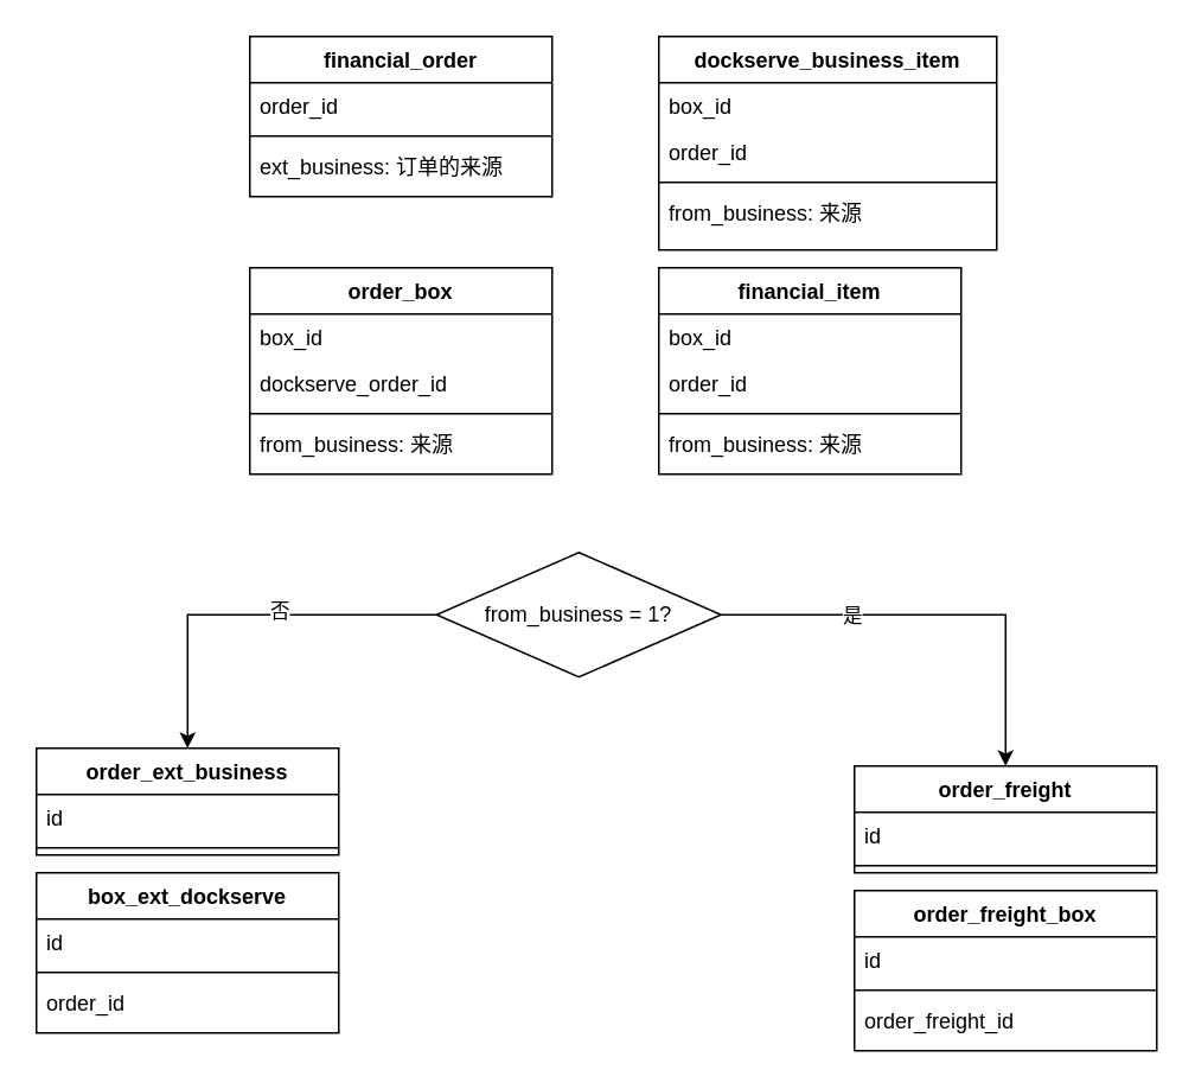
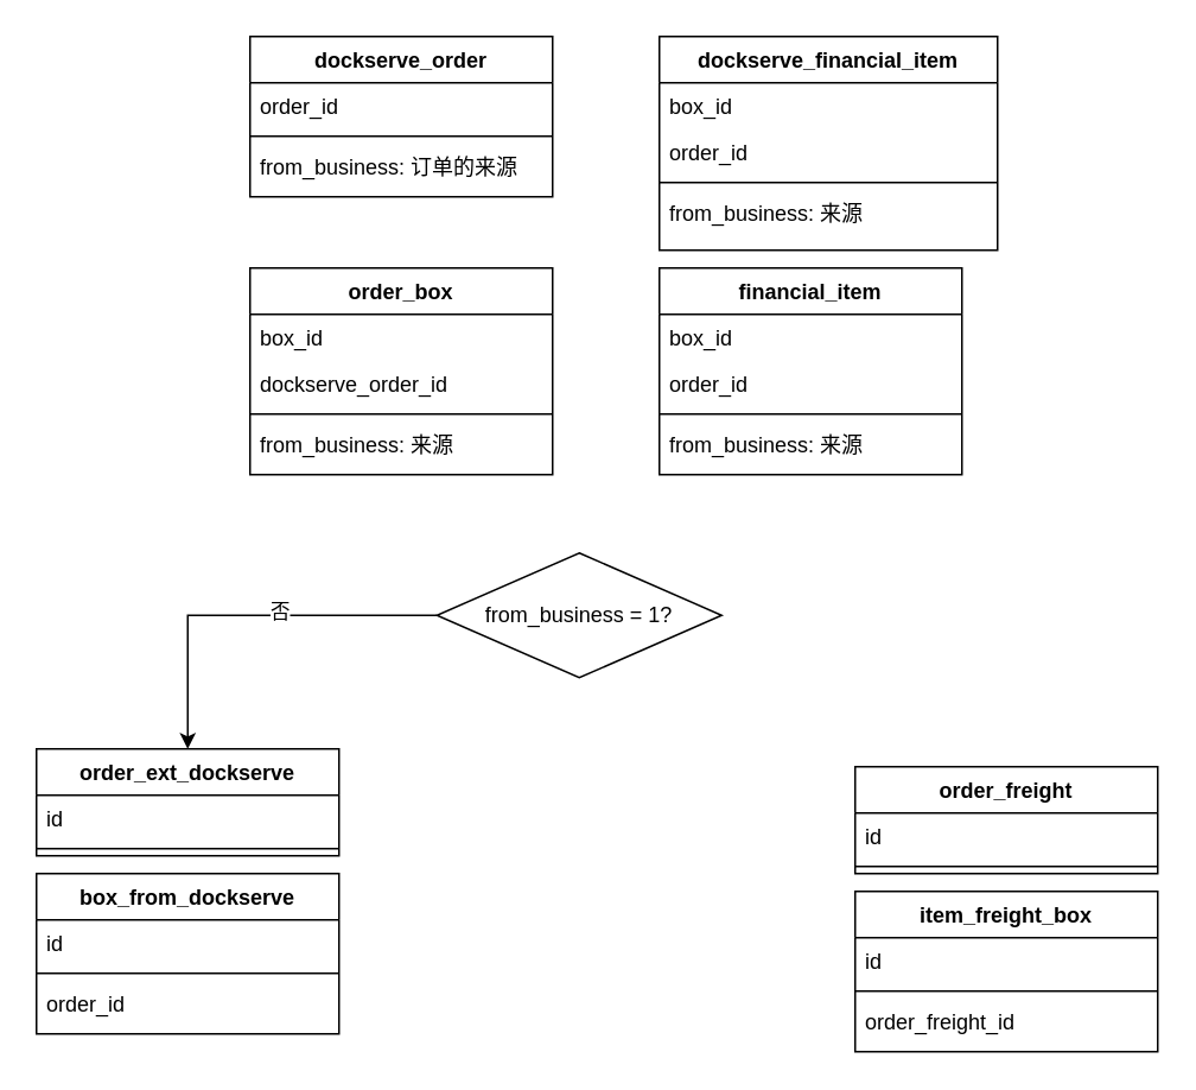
  <mxCell id="0" />
  <mxCell id="1" parent="0" />
  <mxCell id="2" value="order_freight" style="swimlane;fontStyle=1;align=center;verticalAlign=top;childLayout=stackLayout;horizontal=1;startSize=26;horizontalStack=0;resizeParent=1;resizeParentMax=0;resizeLast=0;collapsible=1;marginBottom=0;" vertex="1" parent="1"><mxGeometry x="480" y="430" width="170" height="60" as="geometry" /></mxCell>
  <mxCell id="3" value="id" style="text;strokeColor=none;fillColor=none;align=left;verticalAlign=top;spacingLeft=4;spacingRight=4;overflow=hidden;rotatable=0;points=[[0,0.5],[1,0.5]];portConstraint=eastwest;" vertex="1" parent="2"><mxGeometry y="26" width="170" height="26" as="geometry" /></mxCell>
  <mxCell id="4" value="" style="line;strokeWidth=1;fillColor=none;align=left;verticalAlign=middle;spacingTop=-1;spacingLeft=3;spacingRight=3;rotatable=0;labelPosition=right;points=[];portConstraint=eastwest;" vertex="1" parent="2"><mxGeometry y="52" width="170" height="8" as="geometry" /></mxCell>
- <mxCell id="5" value="order_freight_box" style="swimlane;fontStyle=1;align=center;verticalAlign=top;childLayout=stackLayout;horizontal=1;startSize=26;horizontalStack=0;resizeParent=1;resizeParentMax=0;resizeLast=0;collapsible=1;marginBottom=0;" vertex="1" parent="1"><mxGeometry x="480" y="500" width="170" height="90" as="geometry" /></mxCell>
+ <mxCell id="5" value="item_freight_box" style="swimlane;fontStyle=1;align=center;verticalAlign=top;childLayout=stackLayout;horizontal=1;startSize=26;horizontalStack=0;resizeParent=1;resizeParentMax=0;resizeLast=0;collapsible=1;marginBottom=0;" vertex="1" parent="1"><mxGeometry x="480" y="500" width="170" height="90" as="geometry" /></mxCell>
  <mxCell id="6" value="id" style="text;strokeColor=none;fillColor=none;align=left;verticalAlign=top;spacingLeft=4;spacingRight=4;overflow=hidden;rotatable=0;points=[[0,0.5],[1,0.5]];portConstraint=eastwest;" vertex="1" parent="5"><mxGeometry y="26" width="170" height="26" as="geometry" /></mxCell>
  <mxCell id="7" value="" style="line;strokeWidth=1;fillColor=none;align=left;verticalAlign=middle;spacingTop=-1;spacingLeft=3;spacingRight=3;rotatable=0;labelPosition=right;points=[];portConstraint=eastwest;" vertex="1" parent="5"><mxGeometry y="52" width="170" height="8" as="geometry" /></mxCell>
  <mxCell id="8" value="order_freight_id" style="text;strokeColor=none;fillColor=none;align=left;verticalAlign=top;spacingLeft=4;spacingRight=4;overflow=hidden;rotatable=0;points=[[0,0.5],[1,0.5]];portConstraint=eastwest;" vertex="1" parent="5"><mxGeometry y="60" width="170" height="30" as="geometry" /></mxCell>
- <mxCell id="9" value="order_ext_business" style="swimlane;fontStyle=1;align=center;verticalAlign=top;childLayout=stackLayout;horizontal=1;startSize=26;horizontalStack=0;resizeParent=1;resizeParentMax=0;resizeLast=0;collapsible=1;marginBottom=0;" vertex="1" parent="1"><mxGeometry x="20" y="420" width="170" height="60" as="geometry" /></mxCell>
+ <mxCell id="9" value="order_ext_dockserve" style="swimlane;fontStyle=1;align=center;verticalAlign=top;childLayout=stackLayout;horizontal=1;startSize=26;horizontalStack=0;resizeParent=1;resizeParentMax=0;resizeLast=0;collapsible=1;marginBottom=0;" vertex="1" parent="1"><mxGeometry x="20" y="420" width="170" height="60" as="geometry" /></mxCell>
  <mxCell id="10" value="id" style="text;strokeColor=none;fillColor=none;align=left;verticalAlign=top;spacingLeft=4;spacingRight=4;overflow=hidden;rotatable=0;points=[[0,0.5],[1,0.5]];portConstraint=eastwest;" vertex="1" parent="9"><mxGeometry y="26" width="170" height="26" as="geometry" /></mxCell>
  <mxCell id="11" value="" style="line;strokeWidth=1;fillColor=none;align=left;verticalAlign=middle;spacingTop=-1;spacingLeft=3;spacingRight=3;rotatable=0;labelPosition=right;points=[];portConstraint=eastwest;" vertex="1" parent="9"><mxGeometry y="52" width="170" height="8" as="geometry" /></mxCell>
- <mxCell id="12" value="box_ext_dockserve" style="swimlane;fontStyle=1;align=center;verticalAlign=top;childLayout=stackLayout;horizontal=1;startSize=26;horizontalStack=0;resizeParent=1;resizeParentMax=0;resizeLast=0;collapsible=1;marginBottom=0;" vertex="1" parent="1"><mxGeometry x="20" y="490" width="170" height="90" as="geometry" /></mxCell>
+ <mxCell id="12" value="box_from_dockserve" style="swimlane;fontStyle=1;align=center;verticalAlign=top;childLayout=stackLayout;horizontal=1;startSize=26;horizontalStack=0;resizeParent=1;resizeParentMax=0;resizeLast=0;collapsible=1;marginBottom=0;" vertex="1" parent="1"><mxGeometry x="20" y="490" width="170" height="90" as="geometry" /></mxCell>
  <mxCell id="13" value="id" style="text;strokeColor=none;fillColor=none;align=left;verticalAlign=top;spacingLeft=4;spacingRight=4;overflow=hidden;rotatable=0;points=[[0,0.5],[1,0.5]];portConstraint=eastwest;" vertex="1" parent="12"><mxGeometry y="26" width="170" height="26" as="geometry" /></mxCell>
  <mxCell id="14" value="" style="line;strokeWidth=1;fillColor=none;align=left;verticalAlign=middle;spacingTop=-1;spacingLeft=3;spacingRight=3;rotatable=0;labelPosition=right;points=[];portConstraint=eastwest;" vertex="1" parent="12"><mxGeometry y="52" width="170" height="8" as="geometry" /></mxCell>
  <mxCell id="15" value="order_id" style="text;strokeColor=none;fillColor=none;align=left;verticalAlign=top;spacingLeft=4;spacingRight=4;overflow=hidden;rotatable=0;points=[[0,0.5],[1,0.5]];portConstraint=eastwest;" vertex="1" parent="12"><mxGeometry y="60" width="170" height="30" as="geometry" /></mxCell>
- <mxCell id="16" style="edgeStyle=orthogonalEdgeStyle;rounded=0;orthogonalLoop=1;jettySize=auto;html=1;exitX=1;exitY=0.5;exitDx=0;exitDy=0;entryX=0.5;entryY=0;entryDx=0;entryDy=0;" edge="1" parent="1" source="20" target="2"><mxGeometry relative="1" as="geometry" /></mxCell>
- <mxCell id="17" value="是" style="edgeLabel;html=1;align=center;verticalAlign=middle;resizable=0;points=[];" vertex="1" connectable="0" parent="16"><mxGeometry x="-0.404" relative="1" as="geometry"><mxPoint as="offset" /></mxGeometry></mxCell>
  <mxCell id="18" style="edgeStyle=orthogonalEdgeStyle;rounded=0;orthogonalLoop=1;jettySize=auto;html=1;exitX=0;exitY=0.5;exitDx=0;exitDy=0;" edge="1" parent="1" source="20" target="9"><mxGeometry relative="1" as="geometry" /></mxCell>
  <mxCell id="19" value="否" style="edgeLabel;html=1;align=center;verticalAlign=middle;resizable=0;points=[];" vertex="1" connectable="0" parent="18"><mxGeometry x="-0.174" y="-3" relative="1" as="geometry"><mxPoint as="offset" /></mxGeometry></mxCell>
  <mxCell id="20" value="from_business = 1?" style="rhombus;whiteSpace=wrap;html=1;" vertex="1" parent="1"><mxGeometry x="245" y="310" width="160" height="70" as="geometry" /></mxCell>
  <mxCell id="21" value="" style="group" vertex="1" connectable="0" parent="1"><mxGeometry x="140" y="20" width="420" height="246" as="geometry" /></mxCell>
- <mxCell id="22" value="financial_order" style="swimlane;fontStyle=1;align=center;verticalAlign=top;childLayout=stackLayout;horizontal=1;startSize=26;horizontalStack=0;resizeParent=1;resizeParentMax=0;resizeLast=0;collapsible=1;marginBottom=0;" vertex="1" parent="21"><mxGeometry width="170" height="90" as="geometry" /></mxCell>
+ <mxCell id="22" value="dockserve_order" style="swimlane;fontStyle=1;align=center;verticalAlign=top;childLayout=stackLayout;horizontal=1;startSize=26;horizontalStack=0;resizeParent=1;resizeParentMax=0;resizeLast=0;collapsible=1;marginBottom=0;" vertex="1" parent="21"><mxGeometry width="170" height="90" as="geometry" /></mxCell>
  <mxCell id="23" value="order_id" style="text;strokeColor=none;fillColor=none;align=left;verticalAlign=top;spacingLeft=4;spacingRight=4;overflow=hidden;rotatable=0;points=[[0,0.5],[1,0.5]];portConstraint=eastwest;" vertex="1" parent="22"><mxGeometry y="26" width="170" height="26" as="geometry" /></mxCell>
  <mxCell id="24" value="" style="line;strokeWidth=1;fillColor=none;align=left;verticalAlign=middle;spacingTop=-1;spacingLeft=3;spacingRight=3;rotatable=0;labelPosition=right;points=[];portConstraint=eastwest;" vertex="1" parent="22"><mxGeometry y="52" width="170" height="8" as="geometry" /></mxCell>
- <mxCell id="25" value="ext_business: 订单的来源" style="text;strokeColor=none;fillColor=none;align=left;verticalAlign=top;spacingLeft=4;spacingRight=4;overflow=hidden;rotatable=0;points=[[0,0.5],[1,0.5]];portConstraint=eastwest;" vertex="1" parent="22"><mxGeometry y="60" width="170" height="30" as="geometry" /></mxCell>
+ <mxCell id="25" value="from_business: 订单的来源" style="text;strokeColor=none;fillColor=none;align=left;verticalAlign=top;spacingLeft=4;spacingRight=4;overflow=hidden;rotatable=0;points=[[0,0.5],[1,0.5]];portConstraint=eastwest;" vertex="1" parent="22"><mxGeometry y="60" width="170" height="30" as="geometry" /></mxCell>
  <mxCell id="26" value="order_box" style="swimlane;fontStyle=1;align=center;verticalAlign=top;childLayout=stackLayout;horizontal=1;startSize=26;horizontalStack=0;resizeParent=1;resizeParentMax=0;resizeLast=0;collapsible=1;marginBottom=0;" vertex="1" parent="21"><mxGeometry y="130" width="170" height="116" as="geometry" /></mxCell>
  <mxCell id="27" value="box_id" style="text;strokeColor=none;fillColor=none;align=left;verticalAlign=top;spacingLeft=4;spacingRight=4;overflow=hidden;rotatable=0;points=[[0,0.5],[1,0.5]];portConstraint=eastwest;" vertex="1" parent="26"><mxGeometry y="26" width="170" height="26" as="geometry" /></mxCell>
  <mxCell id="28" value="dockserve_order_id" style="text;strokeColor=none;fillColor=none;align=left;verticalAlign=top;spacingLeft=4;spacingRight=4;overflow=hidden;rotatable=0;points=[[0,0.5],[1,0.5]];portConstraint=eastwest;" vertex="1" parent="26"><mxGeometry y="52" width="170" height="26" as="geometry" /></mxCell>
  <mxCell id="29" value="" style="line;strokeWidth=1;fillColor=none;align=left;verticalAlign=middle;spacingTop=-1;spacingLeft=3;spacingRight=3;rotatable=0;labelPosition=right;points=[];portConstraint=eastwest;" vertex="1" parent="26"><mxGeometry y="78" width="170" height="8" as="geometry" /></mxCell>
  <mxCell id="30" value="from_business: 来源" style="text;strokeColor=none;fillColor=none;align=left;verticalAlign=top;spacingLeft=4;spacingRight=4;overflow=hidden;rotatable=0;points=[[0,0.5],[1,0.5]];portConstraint=eastwest;" vertex="1" parent="26"><mxGeometry y="86" width="170" height="30" as="geometry" /></mxCell>
  <mxCell id="31" value="financial_item" style="swimlane;fontStyle=1;align=center;verticalAlign=top;childLayout=stackLayout;horizontal=1;startSize=26;horizontalStack=0;resizeParent=1;resizeParentMax=0;resizeLast=0;collapsible=1;marginBottom=0;" vertex="1" parent="21"><mxGeometry x="230" y="130" width="170" height="116" as="geometry" /></mxCell>
  <mxCell id="32" value="box_id" style="text;strokeColor=none;fillColor=none;align=left;verticalAlign=top;spacingLeft=4;spacingRight=4;overflow=hidden;rotatable=0;points=[[0,0.5],[1,0.5]];portConstraint=eastwest;" vertex="1" parent="31"><mxGeometry y="26" width="170" height="26" as="geometry" /></mxCell>
  <mxCell id="33" value="order_id" style="text;strokeColor=none;fillColor=none;align=left;verticalAlign=top;spacingLeft=4;spacingRight=4;overflow=hidden;rotatable=0;points=[[0,0.5],[1,0.5]];portConstraint=eastwest;" vertex="1" parent="31"><mxGeometry y="52" width="170" height="26" as="geometry" /></mxCell>
  <mxCell id="34" value="" style="line;strokeWidth=1;fillColor=none;align=left;verticalAlign=middle;spacingTop=-1;spacingLeft=3;spacingRight=3;rotatable=0;labelPosition=right;points=[];portConstraint=eastwest;" vertex="1" parent="31"><mxGeometry y="78" width="170" height="8" as="geometry" /></mxCell>
  <mxCell id="35" value="from_business: 来源" style="text;strokeColor=none;fillColor=none;align=left;verticalAlign=top;spacingLeft=4;spacingRight=4;overflow=hidden;rotatable=0;points=[[0,0.5],[1,0.5]];portConstraint=eastwest;" vertex="1" parent="31"><mxGeometry y="86" width="170" height="30" as="geometry" /></mxCell>
- <mxCell id="36" value="dockserve_business_item" style="swimlane;fontStyle=1;align=center;verticalAlign=top;childLayout=stackLayout;horizontal=1;startSize=26;horizontalStack=0;resizeParent=1;resizeParentMax=0;resizeLast=0;collapsible=1;marginBottom=0;" vertex="1" parent="21"><mxGeometry x="230" width="190" height="120" as="geometry" /></mxCell>
+ <mxCell id="36" value="dockserve_financial_item" style="swimlane;fontStyle=1;align=center;verticalAlign=top;childLayout=stackLayout;horizontal=1;startSize=26;horizontalStack=0;resizeParent=1;resizeParentMax=0;resizeLast=0;collapsible=1;marginBottom=0;" vertex="1" parent="21"><mxGeometry x="230" width="190" height="120" as="geometry" /></mxCell>
  <mxCell id="37" value="box_id" style="text;strokeColor=none;fillColor=none;align=left;verticalAlign=top;spacingLeft=4;spacingRight=4;overflow=hidden;rotatable=0;points=[[0,0.5],[1,0.5]];portConstraint=eastwest;" vertex="1" parent="36"><mxGeometry y="26" width="190" height="26" as="geometry" /></mxCell>
  <mxCell id="38" value="order_id" style="text;strokeColor=none;fillColor=none;align=left;verticalAlign=top;spacingLeft=4;spacingRight=4;overflow=hidden;rotatable=0;points=[[0,0.5],[1,0.5]];portConstraint=eastwest;" vertex="1" parent="36"><mxGeometry y="52" width="190" height="26" as="geometry" /></mxCell>
  <mxCell id="39" value="" style="line;strokeWidth=1;fillColor=none;align=left;verticalAlign=middle;spacingTop=-1;spacingLeft=3;spacingRight=3;rotatable=0;labelPosition=right;points=[];portConstraint=eastwest;" vertex="1" parent="36"><mxGeometry y="78" width="190" height="8" as="geometry" /></mxCell>
  <mxCell id="40" value="from_business: 来源" style="text;strokeColor=none;fillColor=none;align=left;verticalAlign=top;spacingLeft=4;spacingRight=4;overflow=hidden;rotatable=0;points=[[0,0.5],[1,0.5]];portConstraint=eastwest;" vertex="1" parent="36"><mxGeometry y="86" width="190" height="34" as="geometry" /></mxCell>
